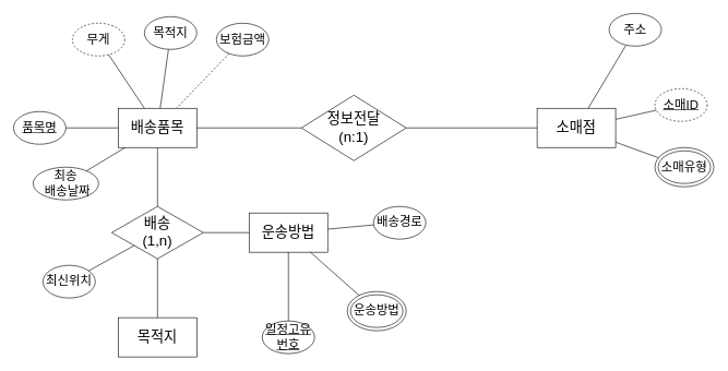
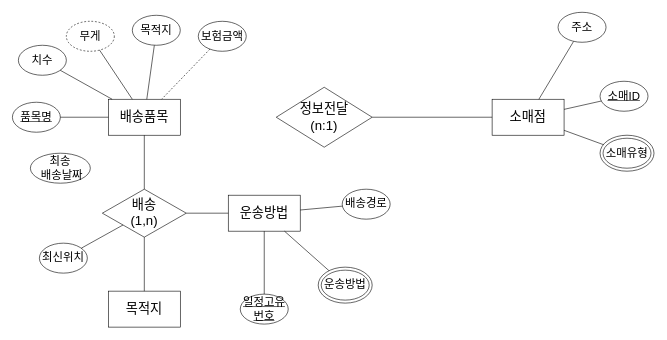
  <mxCell id="0" />
  <mxCell id="1" parent="0" />
  <mxCell id="2" value="배송품목" style="rounded=0;whiteSpace=wrap;html=1;fontSize=22;" vertex="1" parent="1"><mxGeometry x="180" y="165" width="120" height="60" as="geometry" /></mxCell>
- <mxCell id="3" value="소매ID" style="ellipse;whiteSpace=wrap;html=1;strokeWidth=1;fontSize=19;fontStyle=4;dashed=1;" vertex="1" parent="1"><mxGeometry x="1000" y="135" width="80" height="50" as="geometry" /></mxCell>
+ <mxCell id="3" value="소매ID" style="ellipse;whiteSpace=wrap;html=1;strokeWidth=1;fontSize=19;fontStyle=4" vertex="1" parent="1"><mxGeometry x="1000" y="135" width="80" height="50" as="geometry" /></mxCell>
  <mxCell id="4" value="무게" style="ellipse;whiteSpace=wrap;html=1;strokeWidth=1;fontSize=19;dashed=1;" vertex="1" parent="1"><mxGeometry x="110" y="35" width="80" height="50" as="geometry" /></mxCell>
  <mxCell id="5" value="보험금액" style="ellipse;whiteSpace=wrap;html=1;strokeWidth=1;fontSize=19;" vertex="1" parent="1"><mxGeometry x="330" y="35" width="80" height="50" as="geometry" /></mxCell>
  <mxCell id="6" value="" style="endArrow=none;html=1;rounded=0;fontSize=28;" edge="1" parent="1" source="4" target="2"><mxGeometry width="50" height="50" relative="1" as="geometry"><mxPoint x="257.292" y="144.754" as="sourcePoint" /><mxPoint x="590" y="265" as="targetPoint" /></mxGeometry></mxCell>
  <mxCell id="7" value="" style="endArrow=none;html=1;rounded=0;fontSize=28;dashed=1;" edge="1" parent="1" source="5" target="2"><mxGeometry width="50" height="50" relative="1" as="geometry"><mxPoint x="420" y="375" as="sourcePoint" /><mxPoint x="450" y="335" as="targetPoint" /></mxGeometry></mxCell>
  <mxCell id="8" value="" style="endArrow=none;html=1;rounded=0;fontSize=28;" edge="1" parent="1" source="15" target="2"><mxGeometry width="50" height="50" relative="1" as="geometry"><mxPoint x="430" y="385" as="sourcePoint" /><mxPoint x="460" y="345" as="targetPoint" /></mxGeometry></mxCell>
  <mxCell id="9" value="소매점" style="rounded=0;whiteSpace=wrap;html=1;fontSize=22;" vertex="1" parent="1"><mxGeometry x="820" y="165" width="120" height="60" as="geometry" /></mxCell>
  <mxCell id="10" value="" style="endArrow=none;html=1;rounded=0;fontSize=28;" edge="1" parent="1" source="3" target="9"><mxGeometry width="50" height="50" relative="1" as="geometry"><mxPoint x="810" y="505" as="sourcePoint" /><mxPoint x="770" y="335" as="targetPoint" /></mxGeometry></mxCell>
  <mxCell id="11" value="" style="endArrow=none;html=1;rounded=0;fontSize=28;" edge="1" parent="1" source="14" target="9"><mxGeometry width="50" height="50" relative="1" as="geometry"><mxPoint x="890" y="235" as="sourcePoint" /><mxPoint x="770" y="335" as="targetPoint" /></mxGeometry></mxCell>
  <mxCell id="12" value="" style="group" vertex="1" connectable="0" parent="1"><mxGeometry x="1000" y="225" width="90" height="60" as="geometry" /></mxCell>
  <mxCell id="13" value="" style="ellipse;whiteSpace=wrap;html=1;strokeWidth=1;fontSize=28;" vertex="1" parent="12"><mxGeometry width="90" height="60" as="geometry" /></mxCell>
  <mxCell id="14" value="소매유형" style="ellipse;whiteSpace=wrap;html=1;strokeWidth=1;fontSize=19;" vertex="1" parent="12"><mxGeometry x="5" y="5" width="80" height="50" as="geometry" /></mxCell>
  <mxCell id="15" value="목적지" style="ellipse;whiteSpace=wrap;html=1;strokeWidth=1;fontSize=19;" vertex="1" parent="1"><mxGeometry x="220" y="25" width="80" height="50" as="geometry" /></mxCell>
  <mxCell id="16" value="정보전달&lt;br&gt;(n:1)" style="rhombus;whiteSpace=wrap;html=1;strokeWidth=1;fontSize=22;" vertex="1" parent="1"><mxGeometry x="460" y="145" width="160" height="100" as="geometry" /></mxCell>
- <mxCell id="17" value="" style="endArrow=none;html=1;rounded=0;fontSize=22;" edge="1" parent="1" source="2" target="16"><mxGeometry width="50" height="50" relative="1" as="geometry"><mxPoint x="520" y="245" as="sourcePoint" /><mxPoint x="570" y="195" as="targetPoint" /></mxGeometry></mxCell>
  <mxCell id="18" value="운송방법" style="rounded=0;whiteSpace=wrap;html=1;fontSize=22;" vertex="1" parent="1"><mxGeometry x="380" y="325" width="120" height="60" as="geometry" /></mxCell>
  <mxCell id="19" value="" style="group" vertex="1" connectable="0" parent="1"><mxGeometry x="20" y="170" width="80" height="50" as="geometry" /></mxCell>
  <mxCell id="20" value="품목명" style="ellipse;whiteSpace=wrap;html=1;strokeWidth=1;fontSize=19;fontStyle=4" vertex="1" parent="19"><mxGeometry width="80" height="50" as="geometry" /></mxCell>
  <mxCell id="21" value="" style="endArrow=none;html=1;rounded=0;fontSize=28;" edge="1" parent="19" source="20" target="2"><mxGeometry width="50" height="50" relative="1" as="geometry"><mxPoint x="230" y="110" as="sourcePoint" /><mxPoint x="260.0" y="70" as="targetPoint" /></mxGeometry></mxCell>
  <mxCell id="22" value="" style="group" vertex="1" connectable="0" parent="1"><mxGeometry x="30" width="80" height="50" as="geometry" y="75" /></mxCell>
+ <mxCell id="23" value="치수" style="ellipse;whiteSpace=wrap;html=1;strokeWidth=1;fontSize=19;" vertex="1" parent="22"><mxGeometry width="80" height="50" as="geometry" /></mxCell>
+ <mxCell id="24" value="" style="endArrow=none;html=1;rounded=0;fontSize=28;" edge="1" parent="22" source="23" target="2"><mxGeometry width="50" height="50" relative="1" as="geometry"><mxPoint x="367" y="123" as="sourcePoint" /><mxPoint x="360" y="150" as="targetPoint" /></mxGeometry></mxCell>
  <mxCell id="25" value="일정고유번호" style="ellipse;whiteSpace=wrap;html=1;strokeWidth=1;fontSize=19;fontStyle=4" vertex="1" parent="1"><mxGeometry x="400" y="490" width="80" height="50" as="geometry" /></mxCell>
  <mxCell id="26" value="" style="endArrow=none;html=1;rounded=0;fontSize=28;" edge="1" parent="1" source="25" target="18"><mxGeometry width="50" height="50" relative="1" as="geometry"><mxPoint x="787" y="498" as="sourcePoint" /><mxPoint x="780" y="525" as="targetPoint" /></mxGeometry></mxCell>
  <mxCell id="27" value="" style="endArrow=none;html=1;rounded=0;fontSize=28;" edge="1" parent="1" source="41" target="18"><mxGeometry width="50" height="50" relative="1" as="geometry"><mxPoint x="1057" y="608" as="sourcePoint" /><mxPoint x="810" y="465" as="targetPoint" /></mxGeometry></mxCell>
  <mxCell id="28" value="배송경로" style="ellipse;whiteSpace=wrap;html=1;strokeWidth=1;fontSize=19;" vertex="1" parent="1"><mxGeometry x="570" y="315" width="80" height="50" as="geometry" /></mxCell>
  <mxCell id="29" value="" style="endArrow=none;html=1;rounded=0;fontSize=28;" edge="1" parent="1" source="28" target="18"><mxGeometry width="50" height="50" relative="1" as="geometry"><mxPoint x="1135.71" y="503" as="sourcePoint" /><mxPoint x="720" y="280" as="targetPoint" /></mxGeometry></mxCell>
  <mxCell id="30" value="최송&lt;br&gt;&amp;nbsp;배송날짜" style="ellipse;whiteSpace=wrap;html=1;strokeWidth=1;fontSize=19;" vertex="1" parent="1"><mxGeometry x="50" y="255" width="100" height="50" as="geometry" /></mxCell>
- <mxCell id="31" value="" style="endArrow=none;html=1;rounded=0;fontSize=28;" edge="1" parent="1" source="30" target="2"><mxGeometry width="50" height="50" relative="1" as="geometry"><mxPoint x="273.209" y="163.936" as="sourcePoint" /><mxPoint x="380" y="209.5" as="targetPoint" /></mxGeometry></mxCell>
  <mxCell id="32" value="배송&lt;br&gt;(1,n)" style="rhombus;whiteSpace=wrap;html=1;strokeWidth=1;fontSize=22;" vertex="1" parent="1"><mxGeometry x="170" y="315" width="140" height="80" as="geometry" /></mxCell>
  <mxCell id="33" value="" style="endArrow=none;html=1;rounded=0;fontSize=22;" edge="1" parent="1" source="2" target="32"><mxGeometry width="50" height="50" relative="1" as="geometry"><mxPoint x="500" y="223.75" as="sourcePoint" /><mxPoint x="556.364" y="213.182" as="targetPoint" /></mxGeometry></mxCell>
  <mxCell id="34" value="" style="endArrow=none;html=1;rounded=0;fontSize=22;" edge="1" parent="1" source="18" target="32"><mxGeometry width="50" height="50" relative="1" as="geometry"><mxPoint x="500" y="252.143" as="sourcePoint" /><mxPoint x="541.818" y="264.091" as="targetPoint" /></mxGeometry></mxCell>
  <mxCell id="35" value="" style="endArrow=none;html=1;rounded=0;fontSize=28;" edge="1" parent="1" source="36" target="9"><mxGeometry width="50" height="50" relative="1" as="geometry"><mxPoint x="870" y="335" as="sourcePoint" /><mxPoint x="873.429" y="145" as="targetPoint" /></mxGeometry></mxCell>
  <mxCell id="36" value="주소" style="ellipse;whiteSpace=wrap;html=1;strokeWidth=1;fontSize=19;" vertex="1" parent="1"><mxGeometry x="930" y="20" width="80" height="50" as="geometry" /></mxCell>
  <mxCell id="37" value="" style="group" vertex="1" connectable="0" parent="1"><mxGeometry x="736" y="166" width="90" height="69" as="geometry" /></mxCell>
  <mxCell id="38" value="" style="endArrow=none;html=1;rounded=0;fontSize=22;" edge="1" parent="37" source="16" target="9"><mxGeometry width="50" height="50" relative="1" as="geometry"><mxPoint x="-216" y="82.388" as="sourcePoint" /><mxPoint x="-166" y="30.896" as="targetPoint" /></mxGeometry></mxCell>
  <mxCell id="39" value="" style="group" vertex="1" connectable="0" parent="1"><mxGeometry x="530" y="445" width="90" height="60" as="geometry" /></mxCell>
  <mxCell id="40" value="" style="ellipse;whiteSpace=wrap;html=1;strokeWidth=1;fontSize=28;" vertex="1" parent="39"><mxGeometry width="90" height="60" as="geometry" /></mxCell>
  <mxCell id="41" value="운송방법" style="ellipse;whiteSpace=wrap;html=1;strokeWidth=1;fontSize=19;" vertex="1" parent="39"><mxGeometry x="5" y="5" width="80" height="50" as="geometry" /></mxCell>
  <mxCell id="42" value="목적지" style="rounded=0;whiteSpace=wrap;html=1;fontSize=22;" vertex="1" parent="1"><mxGeometry x="180" y="485" width="120" height="60" as="geometry" /></mxCell>
  <mxCell id="43" value="" style="endArrow=none;html=1;rounded=0;fontSize=22;" edge="1" parent="1" source="32" target="42"><mxGeometry width="50" height="50" relative="1" as="geometry"><mxPoint x="250" y="235" as="sourcePoint" /><mxPoint x="250" y="325" as="targetPoint" /></mxGeometry></mxCell>
  <mxCell id="44" value="최신위치" style="ellipse;whiteSpace=wrap;html=1;strokeWidth=1;fontSize=19;" vertex="1" parent="1"><mxGeometry x="65" y="405" width="80" height="50" as="geometry" /></mxCell>
  <mxCell id="45" value="" style="endArrow=none;html=1;rounded=0;fontSize=28;" edge="1" parent="1" source="44" target="32"><mxGeometry width="50" height="50" relative="1" as="geometry"><mxPoint x="182.962" y="454.754" as="sourcePoint" /><mxPoint x="189.997" y="353.187" as="targetPoint" /></mxGeometry></mxCell>
